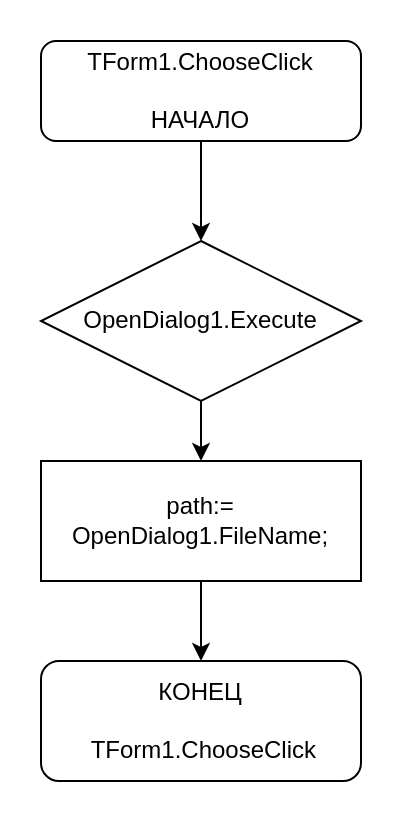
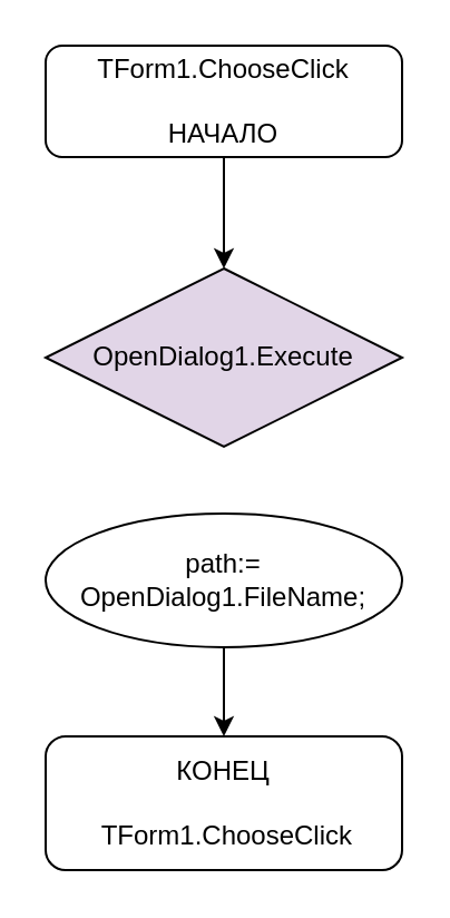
  <mxCell id="0" />
  <mxCell id="1" parent="0" />
  <mxCell id="2" style="edgeStyle=orthogonalEdgeStyle;rounded=0;orthogonalLoop=1;jettySize=auto;html=1;exitX=0.5;exitY=1;exitDx=0;exitDy=0;entryX=0.5;entryY=0;entryDx=0;entryDy=0;" edge="1" parent="1" source="3"><mxGeometry relative="1" as="geometry"><mxPoint x="100" y="120" as="targetPoint" /></mxGeometry></mxCell>
  <mxCell id="3" value="TForm1.ChooseClick&lt;br&gt;&lt;br&gt;НАЧАЛО" style="rounded=1;whiteSpace=wrap;html=1;" vertex="1" parent="1"><mxGeometry x="20" y="20" width="160" height="50" as="geometry" /></mxCell>
  <mxCell id="4" value="КОНЕЦ&lt;br&gt;&lt;br&gt;&amp;nbsp;TForm1.ChooseClick" style="rounded=1;whiteSpace=wrap;html=1;direction=west;" vertex="1" parent="1"><mxGeometry x="20" y="330" width="160" height="60" as="geometry" /></mxCell>
- <mxCell id="5" style="edgeStyle=orthogonalEdgeStyle;rounded=0;orthogonalLoop=1;jettySize=auto;html=1;exitX=0.5;exitY=1;exitDx=0;exitDy=0;entryX=0.5;entryY=0;entryDx=0;entryDy=0;" edge="1" parent="1" source="6" target="8"><mxGeometry relative="1" as="geometry" /></mxCell>
- <mxCell id="6" value="OpenDialog1.Execute" style="rhombus;whiteSpace=wrap;html=1;" vertex="1" parent="1"><mxGeometry x="20" y="120" width="160" height="80" as="geometry" /></mxCell>
+ <mxCell id="6" value="OpenDialog1.Execute" style="rhombus;whiteSpace=wrap;html=1;fillColor=#e1d5e7;" vertex="1" parent="1"><mxGeometry x="20" y="120" width="160" height="80" as="geometry" /></mxCell>
  <mxCell id="7" style="edgeStyle=orthogonalEdgeStyle;rounded=0;orthogonalLoop=1;jettySize=auto;html=1;exitX=0.5;exitY=1;exitDx=0;exitDy=0;entryX=0.5;entryY=1;entryDx=0;entryDy=0;" edge="1" parent="1" source="8" target="4"><mxGeometry relative="1" as="geometry" /></mxCell>
- <mxCell id="8" value="path:= OpenDialog1.FileName;" style="rounded=0;whiteSpace=wrap;html=1;" vertex="1" parent="1"><mxGeometry x="20" y="230" width="160" height="60" as="geometry" /></mxCell>
+ <mxCell id="8" value="path:= OpenDialog1.FileName;" style="ellipse;whiteSpace=wrap;html=1;" vertex="1" parent="1"><mxGeometry x="20" y="230" width="160" height="60" as="geometry" /></mxCell>
